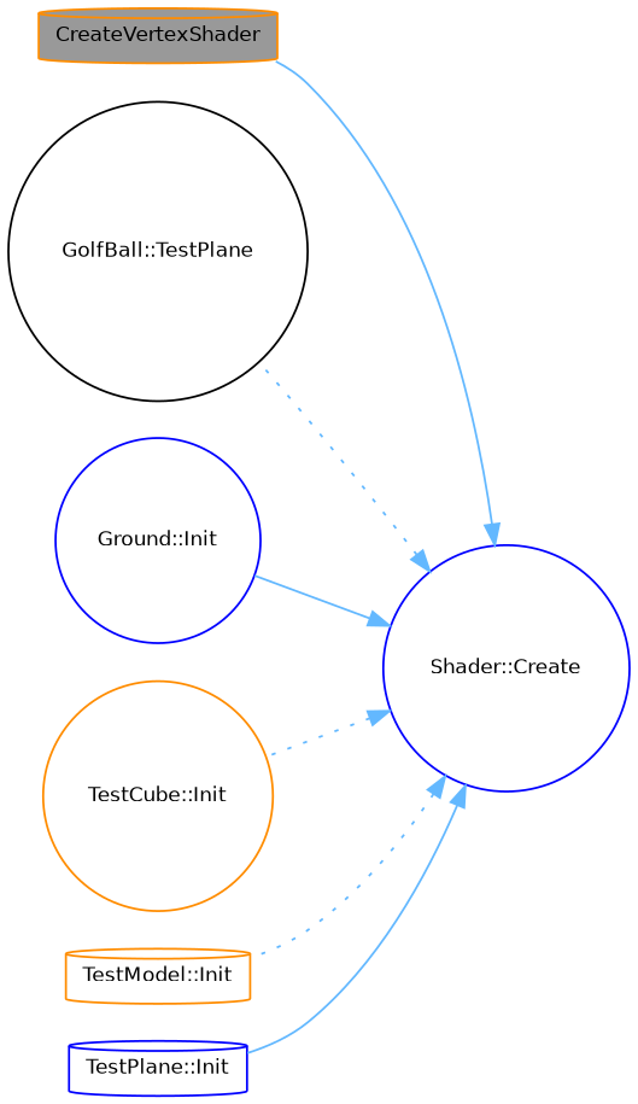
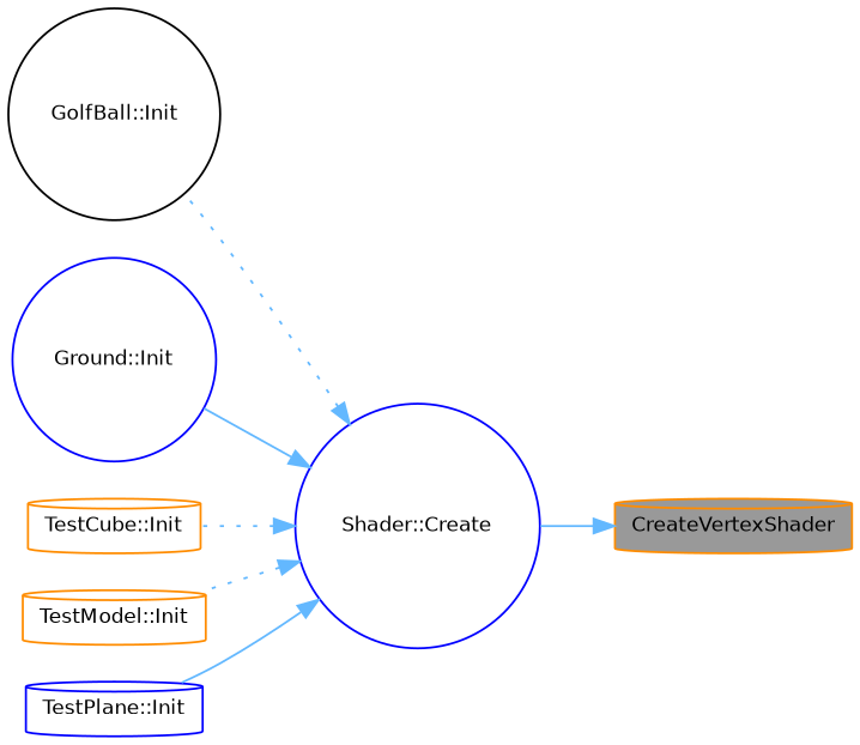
  digraph {
    rankdir=RL
    node [color=darkorange fillcolor=white fontname=Helvetica fontsize=10 shape=cylinder style=filled]
    edge [color=steelblue1 dir=back fontname=Helvetica fontsize=10 labelfontname=Helvetica labelfontsize=10 style=solid]
    n1 [fillcolor=grey60 fontcolor=black height=0.2 label=CreateVertexShader width=0.4]
    n2 [color=blue height=0.2 label="Shader::Create" shape=circle width=0.4]
-   n3 [color=black height=0.2 label="GolfBall::TestPlane" shape=circle width=0.4]
+   n3 [color=black height=0.2 label="GolfBall::Init" shape=circle width=0.4]
    n4 [color=blue height=0.2 label="Ground::Init" shape=circle width=0.4]
-   n5 [height=0.2 label="TestCube::Init" shape=circle width=0.4]
+   n5 [height=0.2 label="TestCube::Init" width=0.4]
    n6 [height=0.2 label="TestModel::Init" width=0.4]
    n7 [color=blue height=0.2 label="TestPlane::Init" width=0.4]
-   n2 -> n1
+   n1 -> n2
    n2 -> n3 [style=dotted]
    n2 -> n4
    n2 -> n5 [style=dotted]
    n2 -> n6 [style=dotted]
    n2 -> n7
  }
